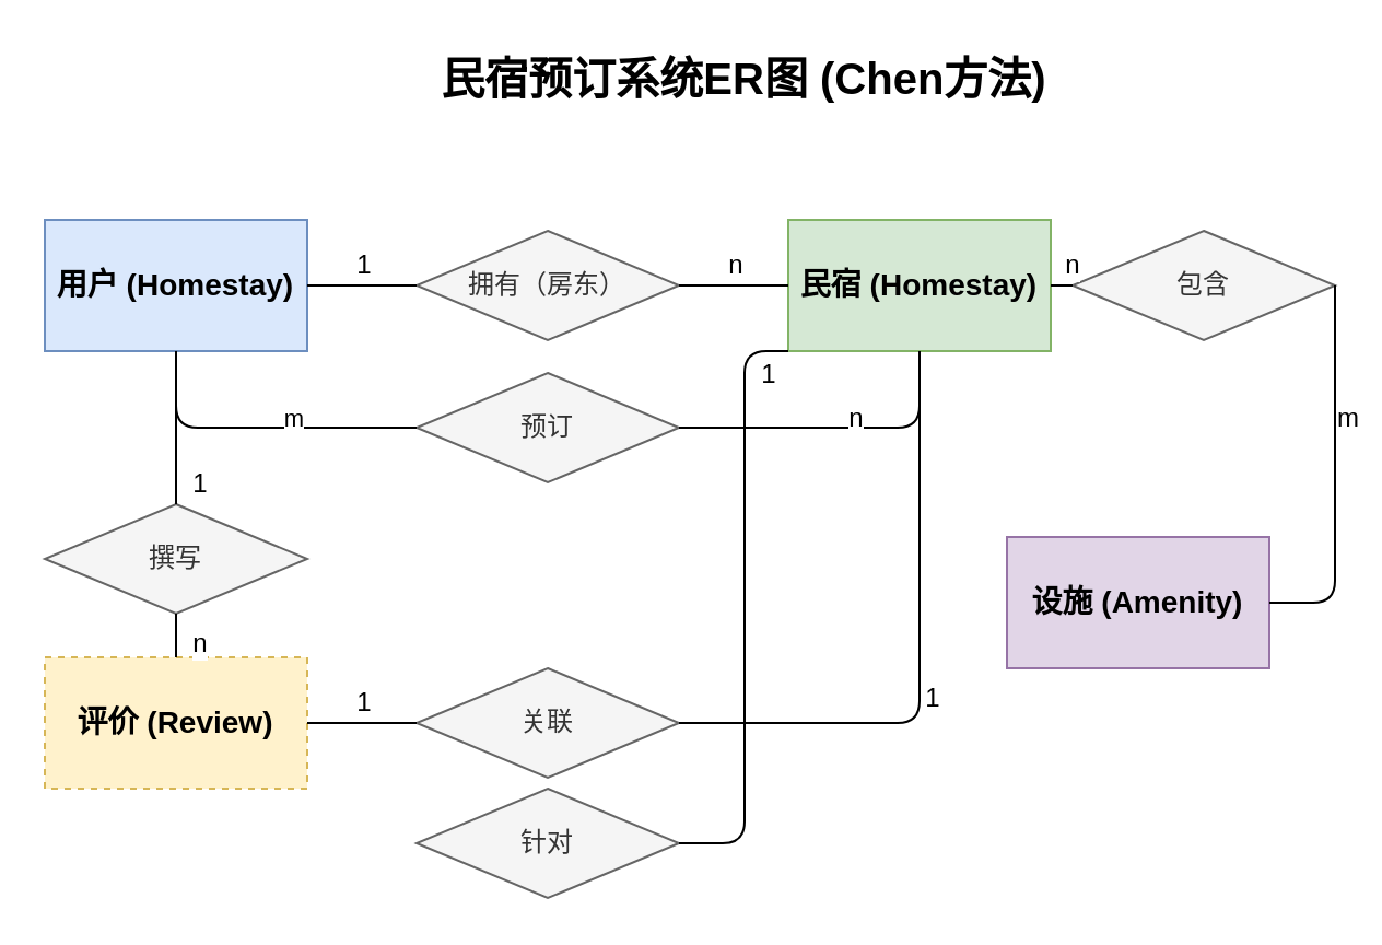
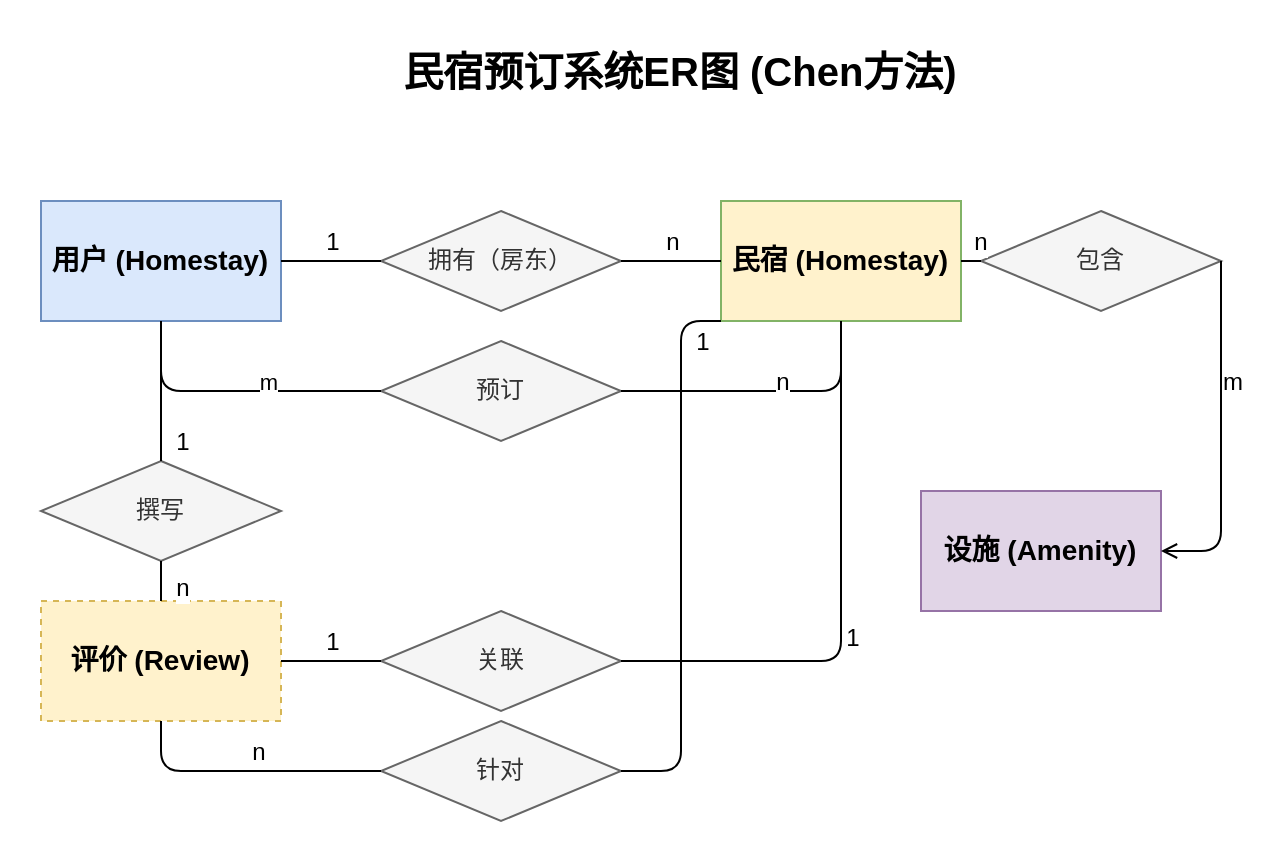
  <mxCell id="0" />
  <mxCell id="1" parent="0" />
  <mxCell id="2" value="用户 (Homestay)" style="whiteSpace=wrap;html=1;align=center;fontSize=14;fontStyle=1;fillColor=#dae8fc;strokeColor=#6c8ebf;" parent="1" vertex="1"><mxGeometry x="20" y="100" width="120" height="60" as="geometry" /></mxCell>
- <mxCell id="3" value="民宿 (Homestay)" style="whiteSpace=wrap;html=1;align=center;fontSize=14;fontStyle=1;fillColor=#d5e8d4;strokeColor=#82b366;" parent="1" vertex="1"><mxGeometry x="360" y="100" width="120" height="60" as="geometry" /></mxCell>
+ <mxCell id="3" value="民宿 (Homestay)" style="whiteSpace=wrap;html=1;align=center;fontSize=14;fontStyle=1;fillColor=#fff2cc;strokeColor=#82b366;" parent="1" vertex="1"><mxGeometry x="360" y="100" width="120" height="60" as="geometry" /></mxCell>
  <mxCell id="4" value="评价 (Review)" style="whiteSpace=wrap;html=1;align=center;fontSize=14;fontStyle=1;fillColor=#fff2cc;strokeColor=#d6b656;dashed=1;" parent="1" vertex="1"><mxGeometry x="20" y="300" width="120" height="60" as="geometry" /></mxCell>
  <mxCell id="5" value="设施 (Amenity)" style="whiteSpace=wrap;html=1;align=center;fontSize=14;fontStyle=1;fillColor=#e1d5e7;strokeColor=#9673a6;" parent="1" vertex="1"><mxGeometry x="460" y="245" width="120" height="60" as="geometry" /></mxCell>
  <mxCell id="6" value="拥有（房东）" style="shape=rhombus;perimeter=rhombusPerimeter;whiteSpace=wrap;html=1;align=center;fontSize=12;fillColor=#f5f5f5;fontColor=#333333;strokeColor=#666666;" parent="1" vertex="1"><mxGeometry x="190" y="105" width="120" height="50" as="geometry" /></mxCell>
  <mxCell id="7" value="预订" style="shape=rhombus;perimeter=rhombusPerimeter;whiteSpace=wrap;html=1;align=center;fontSize=12;fillColor=#f5f5f5;fontColor=#333333;strokeColor=#666666;" parent="1" vertex="1"><mxGeometry x="190" y="170" width="120" height="50" as="geometry" /></mxCell>
  <mxCell id="8" value="撰写" style="shape=rhombus;perimeter=rhombusPerimeter;whiteSpace=wrap;html=1;align=center;fontSize=12;fillColor=#f5f5f5;fontColor=#333333;strokeColor=#666666;" parent="1" vertex="1"><mxGeometry x="20" y="230" width="120" height="50" as="geometry" /></mxCell>
  <mxCell id="9" value="包含" style="shape=rhombus;perimeter=rhombusPerimeter;whiteSpace=wrap;html=1;align=center;fontSize=12;fillColor=#f5f5f5;fontColor=#333333;strokeColor=#666666;" parent="1" vertex="1"><mxGeometry x="490" y="105" width="120" height="50" as="geometry" /></mxCell>
  <mxCell id="10" value="关联" style="shape=rhombus;perimeter=rhombusPerimeter;whiteSpace=wrap;html=1;align=center;fontSize=12;fillColor=#f5f5f5;fontColor=#333333;strokeColor=#666666;" parent="1" vertex="1"><mxGeometry x="190" y="305" width="120" height="50" as="geometry" /></mxCell>
  <mxCell id="11" value="针对" style="shape=rhombus;perimeter=rhombusPerimeter;whiteSpace=wrap;html=1;align=center;fontSize=12;fillColor=#f5f5f5;fontColor=#333333;strokeColor=#666666;" parent="1" vertex="1"><mxGeometry x="190" y="360" width="120" height="50" as="geometry" /></mxCell>
  <mxCell id="12" style="edgeStyle=none;html=1;exitX=1;exitY=0.5;exitDx=0;exitDy=0;entryX=0;entryY=0.5;entryDx=0;entryDy=0;endArrow=none;endFill=0;" parent="1" source="2" target="6" edge="1"><mxGeometry relative="1" as="geometry" /></mxCell>
  <mxCell id="13" value="1" style="edgeLabel;html=1;align=center;verticalAlign=middle;resizable=0;points=[];fontSize=12;" parent="12" vertex="1" connectable="0"><mxGeometry x="-0.2" relative="1" as="geometry"><mxPoint x="5" y="-10" as="offset" /></mxGeometry></mxCell>
  <mxCell id="14" style="edgeStyle=none;html=1;exitX=1;exitY=0.5;exitDx=0;exitDy=0;entryX=0;entryY=0.5;entryDx=0;entryDy=0;endArrow=none;endFill=0;" parent="1" source="6" target="3" edge="1"><mxGeometry relative="1" as="geometry" /></mxCell>
  <mxCell id="15" value="n" style="edgeLabel;html=1;align=center;verticalAlign=middle;resizable=0;points=[];fontSize=12;" parent="14" vertex="1" connectable="0"><mxGeometry x="-0.2" relative="1" as="geometry"><mxPoint x="5" y="-10" as="offset" /></mxGeometry></mxCell>
  <mxCell id="16" style="edgeStyle=none;html=1;exitX=0.5;exitY=1;exitDx=0;exitDy=0;entryX=0;entryY=0.5;entryDx=0;entryDy=0;endArrow=none;endFill=0;edgeStyle=orthogonalEdgeStyle;" parent="1" source="2" target="7" edge="1"><mxGeometry relative="1" as="geometry"><Array as="points"><mxPoint x="80" y="195" /></Array></mxGeometry></mxCell>
  <mxCell id="17" value="m" style="edgeLabel;html=1;align=center;verticalAlign=middle;resizable=0;points=[];" vertex="1" connectable="0" parent="16"><mxGeometry x="0.219" y="2" relative="1" as="geometry"><mxPoint y="-3" as="offset" /></mxGeometry></mxCell>
  <mxCell id="18" style="edgeStyle=orthogonalEdgeStyle;html=1;exitX=1;exitY=0.5;exitDx=0;exitDy=0;endArrow=none;endFill=0;" parent="1" source="7" target="3" edge="1"><mxGeometry relative="1" as="geometry"><Array as="points"><mxPoint x="420" y="195" /></Array><mxPoint x="420" y="160" as="targetPoint" /></mxGeometry></mxCell>
  <mxCell id="19" value="n" style="edgeLabel;html=1;align=center;verticalAlign=middle;resizable=0;points=[];fontSize=12;" parent="18" vertex="1" connectable="0"><mxGeometry x="0.3" relative="1" as="geometry"><mxPoint x="-14" y="-5" as="offset" /></mxGeometry></mxCell>
  <mxCell id="20" style="edgeStyle=orthogonalEdgeStyle;html=1;exitX=0.5;exitY=1;exitDx=0;exitDy=0;entryX=0.5;entryY=0;entryDx=0;entryDy=0;endArrow=none;endFill=0;" parent="1" source="2" target="8" edge="1"><mxGeometry relative="1" as="geometry" /></mxCell>
  <mxCell id="21" value="1" style="edgeLabel;html=1;align=center;verticalAlign=middle;resizable=0;points=[];fontSize=12;" parent="20" vertex="1" connectable="0"><mxGeometry x="-0.2" relative="1" as="geometry"><mxPoint x="10" y="32" as="offset" /></mxGeometry></mxCell>
  <mxCell id="22" style="edgeStyle=orthogonalEdgeStyle;html=1;exitX=0.5;exitY=1;exitDx=0;exitDy=0;entryX=0.5;entryY=0;entryDx=0;entryDy=0;endArrow=none;endFill=0;" parent="1" source="8" target="4" edge="1"><mxGeometry relative="1" as="geometry" /></mxCell>
  <mxCell id="23" value="n" style="edgeLabel;html=1;align=center;verticalAlign=middle;resizable=0;points=[];fontSize=12;" parent="22" vertex="1" connectable="0"><mxGeometry x="-0.2" relative="1" as="geometry"><mxPoint x="10" y="5" as="offset" /></mxGeometry></mxCell>
  <mxCell id="24" style="edgeStyle=none;html=1;exitX=1;exitY=0.5;exitDx=0;exitDy=0;entryX=0;entryY=0.5;entryDx=0;entryDy=0;endArrow=none;endFill=0;" parent="1" source="3" target="9" edge="1"><mxGeometry relative="1" as="geometry" /></mxCell>
  <mxCell id="25" value="n" style="edgeLabel;html=1;align=center;verticalAlign=middle;resizable=0;points=[];fontSize=12;" parent="24" vertex="1" connectable="0"><mxGeometry x="-0.2" relative="1" as="geometry"><mxPoint x="5" y="-10" as="offset" /></mxGeometry></mxCell>
- <mxCell id="26" style="edgeStyle=none;html=1;exitX=1;exitY=0.5;exitDx=0;exitDy=0;endArrow=none;endFill=0;entryX=1;entryY=0.5;entryDx=0;entryDy=0;" parent="1" source="9" target="5" edge="1"><mxGeometry relative="1" as="geometry"><mxPoint x="610" y="280" as="targetPoint" /><Array as="points"><mxPoint x="610" y="275" /></Array></mxGeometry></mxCell>
+ <mxCell id="26" style="edgeStyle=none;html=1;exitX=1;exitY=0.5;exitDx=0;exitDy=0;endArrow=open;endFill=0;entryX=1;entryY=0.5;entryDx=0;entryDy=0;" parent="1" source="9" target="5" edge="1"><mxGeometry relative="1" as="geometry"><mxPoint x="610" y="280" as="targetPoint" /><Array as="points"><mxPoint x="610" y="275" /></Array></mxGeometry></mxCell>
  <mxCell id="27" value="m" style="edgeLabel;html=1;align=center;verticalAlign=middle;resizable=0;points=[];fontSize=12;" parent="26" vertex="1" connectable="0"><mxGeometry x="-0.2" relative="1" as="geometry"><mxPoint x="5" y="-10" as="offset" /></mxGeometry></mxCell>
  <mxCell id="28" style="edgeStyle=none;html=1;exitX=1;exitY=0.5;exitDx=0;exitDy=0;entryX=0;entryY=0.5;entryDx=0;entryDy=0;endArrow=none;endFill=0;" parent="1" source="4" target="10" edge="1"><mxGeometry relative="1" as="geometry" /></mxCell>
  <mxCell id="29" value="1" style="edgeLabel;html=1;align=center;verticalAlign=middle;resizable=0;points=[];fontSize=12;" parent="28" vertex="1" connectable="0"><mxGeometry x="-0.2" relative="1" as="geometry"><mxPoint x="5" y="-10" as="offset" /></mxGeometry></mxCell>
  <mxCell id="30" style="edgeStyle=none;html=1;exitX=1;exitY=0.5;exitDx=0;exitDy=0;entryX=0.5;entryY=1;entryDx=0;entryDy=0;endArrow=none;endFill=0;" parent="1" source="10" target="3" edge="1"><mxGeometry relative="1" as="geometry"><mxPoint x="360" y="330" as="targetPoint" /><Array as="points"><mxPoint x="420" y="330" /></Array></mxGeometry></mxCell>
  <mxCell id="31" value="1" style="edgeLabel;html=1;align=center;verticalAlign=middle;resizable=0;points=[];fontSize=12;" parent="30" vertex="1" connectable="0"><mxGeometry x="-0.2" relative="1" as="geometry"><mxPoint x="5" y="-10" as="offset" /></mxGeometry></mxCell>
+ <mxCell id="32" style="edgeStyle=orthogonalEdgeStyle;html=1;exitX=0.5;exitY=1;exitDx=0;exitDy=0;entryX=0;entryY=0.5;entryDx=0;entryDy=0;endArrow=none;endFill=0;" parent="1" source="4" target="11" edge="1"><mxGeometry relative="1" as="geometry"><Array as="points"><mxPoint x="80" y="385" /></Array></mxGeometry></mxCell>
+ <mxCell id="33" value="n" style="edgeLabel;html=1;align=center;verticalAlign=middle;resizable=0;points=[];fontSize=12;" parent="32" vertex="1" connectable="0"><mxGeometry x="0.3" relative="1" as="geometry"><mxPoint x="-15" y="-10" as="offset" /></mxGeometry></mxCell>
  <mxCell id="34" style="edgeStyle=orthogonalEdgeStyle;html=1;exitX=1;exitY=0.5;exitDx=0;exitDy=0;entryX=0;entryY=1;entryDx=0;entryDy=0;endArrow=none;endFill=0;" parent="1" source="11" target="3" edge="1"><mxGeometry relative="1" as="geometry"><Array as="points"><mxPoint x="340" y="385" /><mxPoint x="340" y="160" /></Array></mxGeometry></mxCell>
  <mxCell id="35" value="1" style="edgeLabel;html=1;align=center;verticalAlign=middle;resizable=0;points=[];fontSize=12;" parent="34" vertex="1" connectable="0"><mxGeometry x="0.6" relative="1" as="geometry"><mxPoint x="10" y="-25" as="offset" /></mxGeometry></mxCell>
  <mxCell id="36" value="民宿预订系统ER图 (Chen方法)" style="text;html=1;strokeColor=none;fillColor=none;align=center;verticalAlign=middle;whiteSpace=wrap;rounded=0;fontSize=20;fontStyle=1" parent="1" vertex="1"><mxGeometry x="140" y="20" width="400" height="30" as="geometry" /></mxCell>
